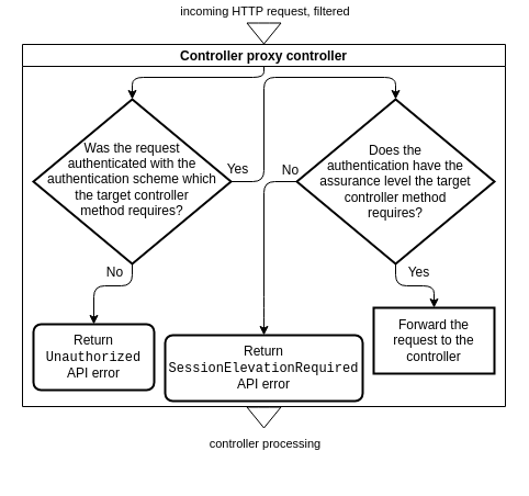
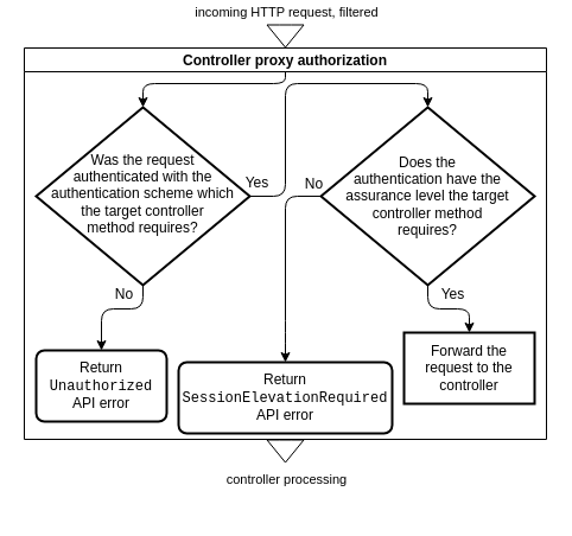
  <mxCell id="0" />
  <mxCell id="1" parent="0" />
  <mxCell id="2" value="" style="edgeStyle=orthogonalEdgeStyle;rounded=0;orthogonalLoop=1;jettySize=auto;html=1;" parent="1" edge="1"><mxGeometry relative="1" as="geometry"><mxPoint x="180" y="430" as="sourcePoint" /></mxGeometry></mxCell>
  <mxCell id="3" value="" style="shape=flexArrow;endArrow=classic;html=1;entryX=0.5;entryY=0;entryDx=0;entryDy=0;" parent="1" edge="1"><mxGeometry width="50" height="50" relative="1" as="geometry"><mxPoint x="240" y="20" as="sourcePoint" /><mxPoint x="240" y="40" as="targetPoint" /></mxGeometry></mxCell>
  <mxCell id="4" value="incoming HTTP request, filtered" style="edgeLabel;html=1;align=center;verticalAlign=middle;resizable=0;points=[];" parent="3" vertex="1" connectable="0"><mxGeometry x="-0.6" y="1" relative="1" as="geometry"><mxPoint x="-1" y="-15" as="offset" /></mxGeometry></mxCell>
  <mxCell id="5" value="" style="shape=flexArrow;endArrow=classic;html=1;exitX=0.5;exitY=1;exitDx=0;exitDy=0;" parent="1" edge="1" source="7"><mxGeometry width="50" height="50" relative="1" as="geometry"><mxPoint x="239.5" y="370" as="sourcePoint" /><mxPoint x="240" y="390" as="targetPoint" /></mxGeometry></mxCell>
  <mxCell id="6" value="controller processing" style="edgeLabel;html=1;align=center;verticalAlign=middle;resizable=0;points=[];" parent="5" vertex="1" connectable="0"><mxGeometry x="-0.6" y="1" relative="1" as="geometry"><mxPoint x="-0.6" y="29.01" as="offset" /></mxGeometry></mxCell>
- <mxCell id="7" value="Controller proxy controller" style="swimlane;startSize=20;" parent="1" vertex="1"><mxGeometry x="20" y="40" width="440" height="330" as="geometry" /></mxCell>
+ <mxCell id="7" value="Controller proxy authorization" style="swimlane;startSize=20;" parent="1" vertex="1"><mxGeometry x="20" y="40" width="440" height="330" as="geometry" /></mxCell>
  <mxCell id="8" style="edgeStyle=orthogonalEdgeStyle;rounded=1;orthogonalLoop=1;jettySize=auto;html=1;exitX=0.5;exitY=1;exitDx=0;exitDy=0;exitPerimeter=0;entryX=0.5;entryY=0;entryDx=0;entryDy=0;" parent="7" source="10" target="12" edge="1"><mxGeometry relative="1" as="geometry"><Array as="points"><mxPoint x="100" y="220" /><mxPoint x="65" y="220" /></Array></mxGeometry></mxCell>
  <mxCell id="9" style="edgeStyle=orthogonalEdgeStyle;rounded=1;orthogonalLoop=1;jettySize=auto;html=1;exitX=1;exitY=0.5;exitDx=0;exitDy=0;exitPerimeter=0;entryX=0.5;entryY=0;entryDx=0;entryDy=0;entryPerimeter=0;" parent="7" source="10" target="16" edge="1"><mxGeometry relative="1" as="geometry"><Array as="points"><mxPoint x="220" y="125" /><mxPoint x="220" y="30" /><mxPoint x="340" y="30" /></Array></mxGeometry></mxCell>
  <mxCell id="10" value="Was the request&lt;br&gt;authenticated with the authentication scheme which&lt;br&gt;the target controller&lt;br&gt;method requires?" style="strokeWidth=2;html=1;shape=mxgraph.flowchart.decision;whiteSpace=wrap;spacingBottom=5;spacingTop=0;spacingLeft=0;spacingRight=0;" parent="7" vertex="1"><mxGeometry x="10" y="50" width="180" height="150" as="geometry" /></mxCell>
  <mxCell id="11" value="" style="endArrow=classic;html=1;entryX=0.5;entryY=0;entryDx=0;entryDy=0;entryPerimeter=0;" parent="7" target="10" edge="1"><mxGeometry width="50" height="50" relative="1" as="geometry"><mxPoint x="220" y="20" as="sourcePoint" /><mxPoint x="520" y="20" as="targetPoint" /><Array as="points"><mxPoint x="220" y="30" /><mxPoint x="100" y="30" /></Array></mxGeometry></mxCell>
  <mxCell id="12" value="Return&lt;br&gt;&lt;font face=&quot;Courier New&quot;&gt;Unauthorized&lt;/font&gt;&lt;br&gt;API error" style="rounded=1;whiteSpace=wrap;html=1;absoluteArcSize=1;arcSize=14;strokeWidth=2;" parent="7" vertex="1"><mxGeometry x="10" y="255" width="110" height="60" as="geometry" /></mxCell>
  <mxCell id="13" value="No" style="text;html=1;align=center;verticalAlign=middle;resizable=0;points=[];autosize=1;" parent="7" vertex="1"><mxGeometry x="69" y="198" width="30" height="20" as="geometry" /></mxCell>
  <mxCell id="14" style="edgeStyle=orthogonalEdgeStyle;rounded=1;orthogonalLoop=1;jettySize=auto;html=1;exitX=0;exitY=0.5;exitDx=0;exitDy=0;exitPerimeter=0;entryX=0.5;entryY=0;entryDx=0;entryDy=0;" parent="7" source="16" target="17" edge="1"><mxGeometry relative="1" as="geometry"><Array as="points"><mxPoint x="220" y="125" /><mxPoint x="220" y="240" /></Array></mxGeometry></mxCell>
  <mxCell id="15" style="edgeStyle=orthogonalEdgeStyle;rounded=1;orthogonalLoop=1;jettySize=auto;html=1;exitX=0.5;exitY=1;exitDx=0;exitDy=0;exitPerimeter=0;entryX=0.5;entryY=0;entryDx=0;entryDy=0;" parent="7" source="16" target="19" edge="1"><mxGeometry relative="1" as="geometry"><Array as="points"><mxPoint x="340" y="220" /><mxPoint x="375" y="220" /></Array></mxGeometry></mxCell>
  <mxCell id="16" value="Does the&lt;br&gt;authentication have the&lt;br&gt;assurance level the target controller method&lt;br&gt;requires?" style="strokeWidth=2;html=1;shape=mxgraph.flowchart.decision;whiteSpace=wrap;spacingBottom=0;spacingTop=0;spacingLeft=0;spacingRight=0;" parent="7" vertex="1"><mxGeometry x="250" y="50" width="180" height="150" as="geometry" /></mxCell>
  <mxCell id="17" value="Return&lt;br&gt;&lt;font face=&quot;Courier New&quot;&gt;SessionElevationRequired&lt;/font&gt;&lt;br&gt;API error" style="rounded=1;whiteSpace=wrap;html=1;absoluteArcSize=1;arcSize=14;strokeWidth=2;" parent="7" vertex="1"><mxGeometry x="130" y="265" width="180" height="60" as="geometry" /></mxCell>
  <mxCell id="18" value="No" style="text;html=1;align=center;verticalAlign=middle;resizable=0;points=[];autosize=1;" parent="7" vertex="1"><mxGeometry x="229" y="105" width="30" height="20" as="geometry" /></mxCell>
  <mxCell id="19" value="Forward the request to the controller" style="whiteSpace=wrap;html=1;absoluteArcSize=1;arcSize=14;strokeWidth=2;spacing=3;rounded=0;" parent="7" vertex="1"><mxGeometry x="320" y="240" width="110" height="60" as="geometry" /></mxCell>
  <mxCell id="20" value="Yes" style="text;html=1;align=center;verticalAlign=middle;resizable=0;points=[];autosize=1;" parent="7" vertex="1"><mxGeometry x="341" y="198" width="40" height="20" as="geometry" /></mxCell>
  <mxCell id="21" value="Yes" style="text;html=1;align=center;verticalAlign=middle;resizable=0;points=[];autosize=1;" parent="7" vertex="1"><mxGeometry x="176" y="104" width="40" height="20" as="geometry" /></mxCell>
